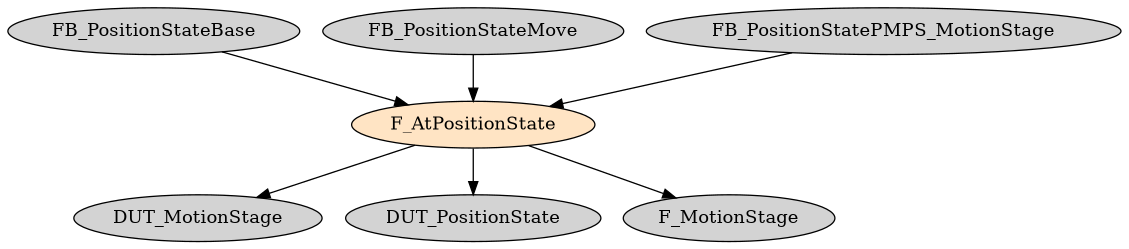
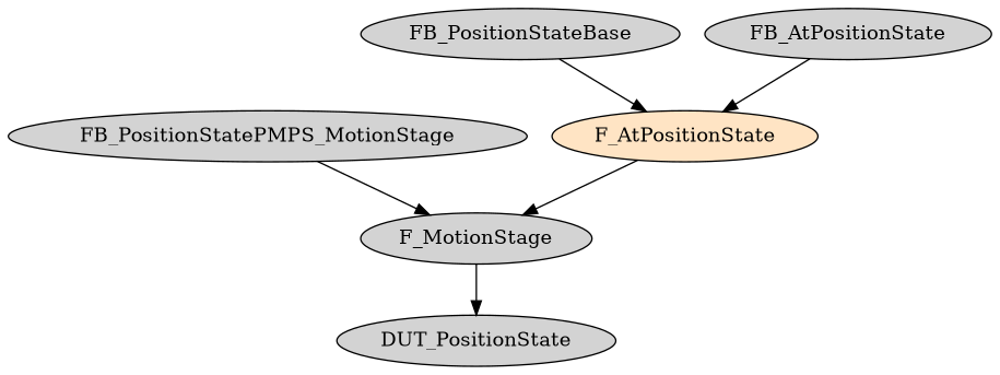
  digraph {
    node [style=filled]
    F_AtPositionState [fillcolor=bisque]
-   DUT_MotionStage
    DUT_PositionState
    n4 [label=F_MotionStage]
    FB_PositionStateBase
-   FB_PositionStateMove
+   FB_PositionStateMove [label=FB_AtPositionState]
    n7 [label=FB_PositionStatePMPS_MotionStage]
-   F_AtPositionState -> DUT_MotionStage
-   F_AtPositionState -> DUT_PositionState
+   n4 -> DUT_PositionState
    F_AtPositionState -> n4
    FB_PositionStateBase -> F_AtPositionState
    FB_PositionStateMove -> F_AtPositionState
-   n7 -> F_AtPositionState
+   n7 -> n4
  }
